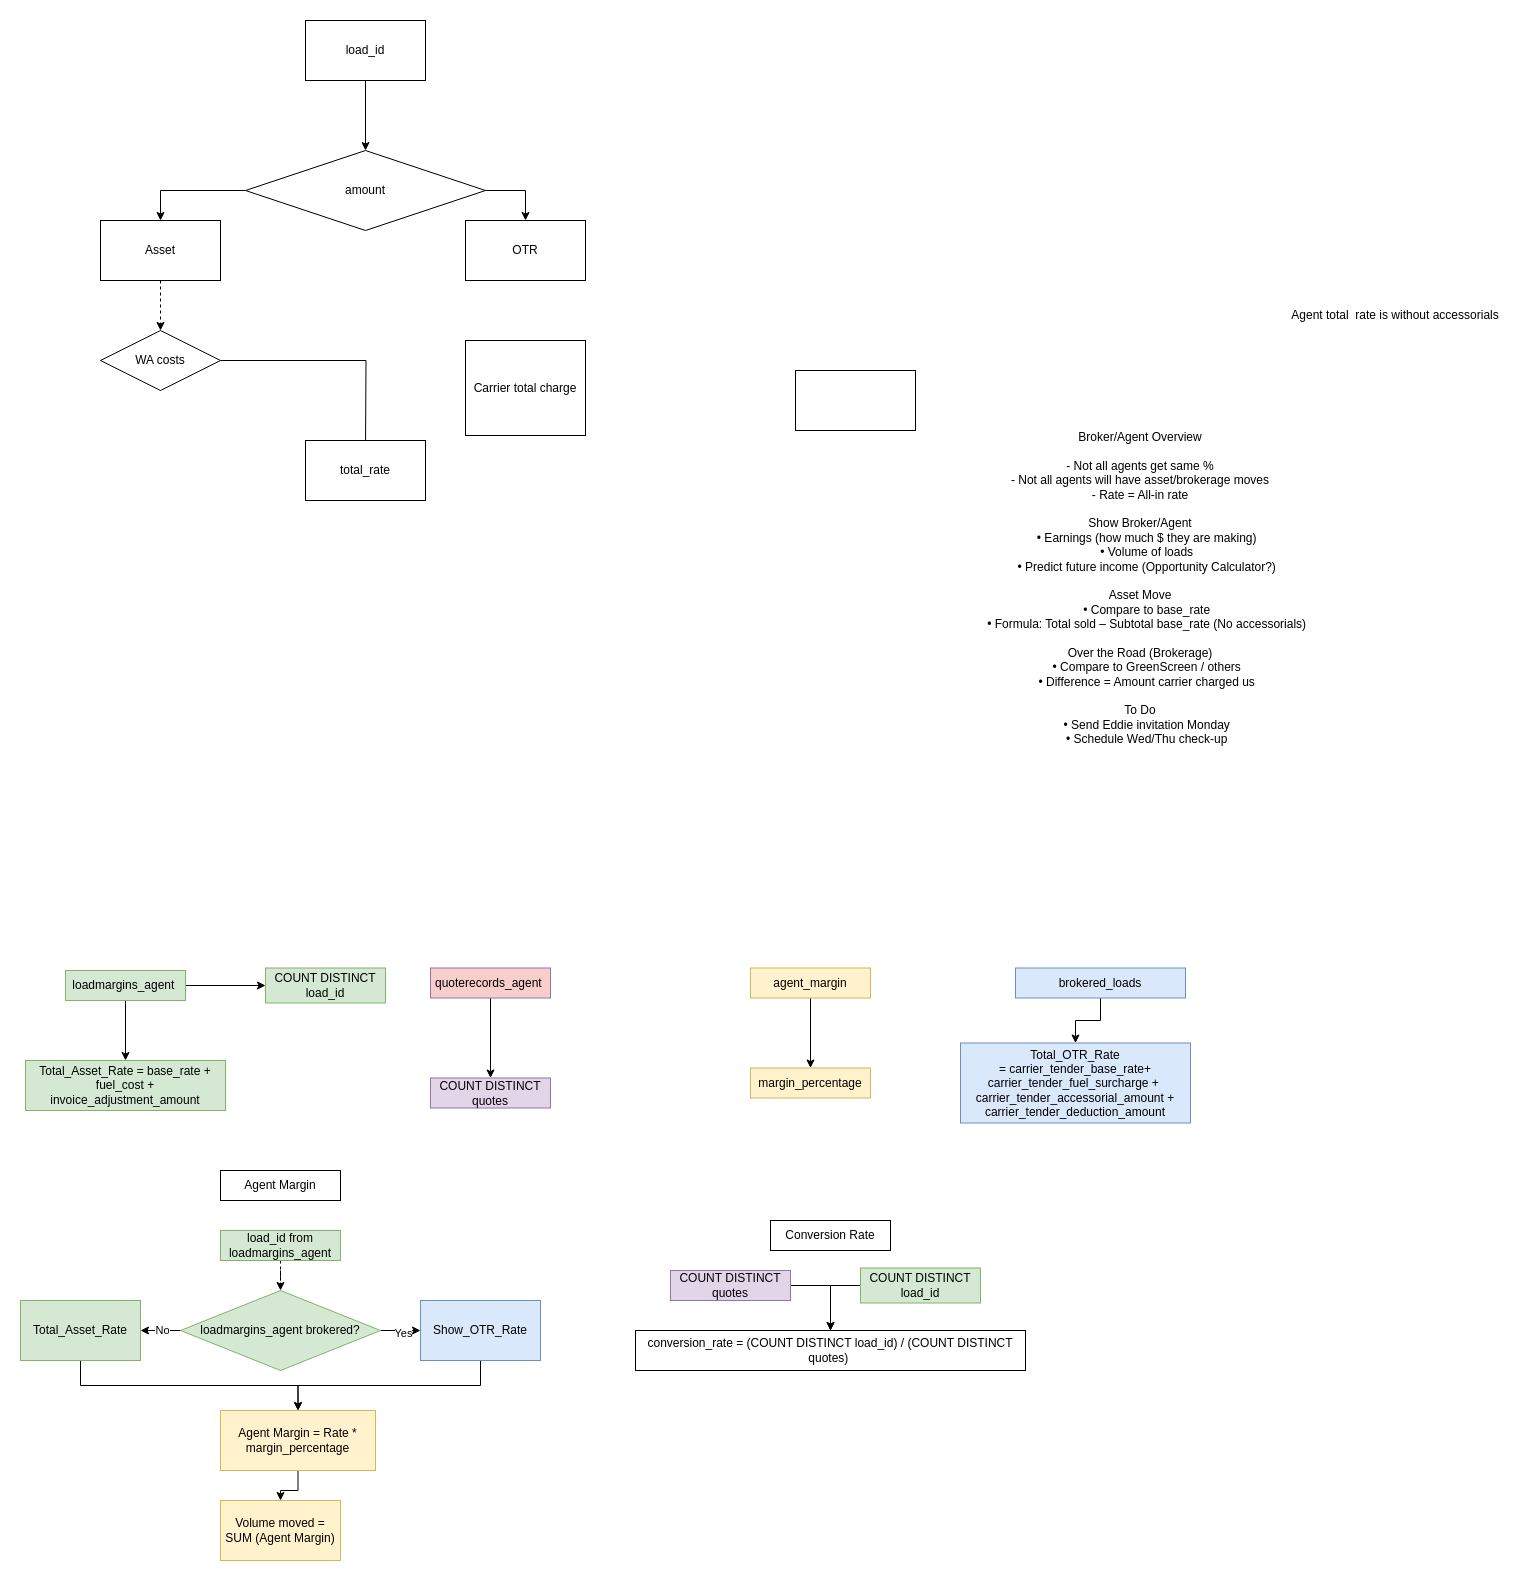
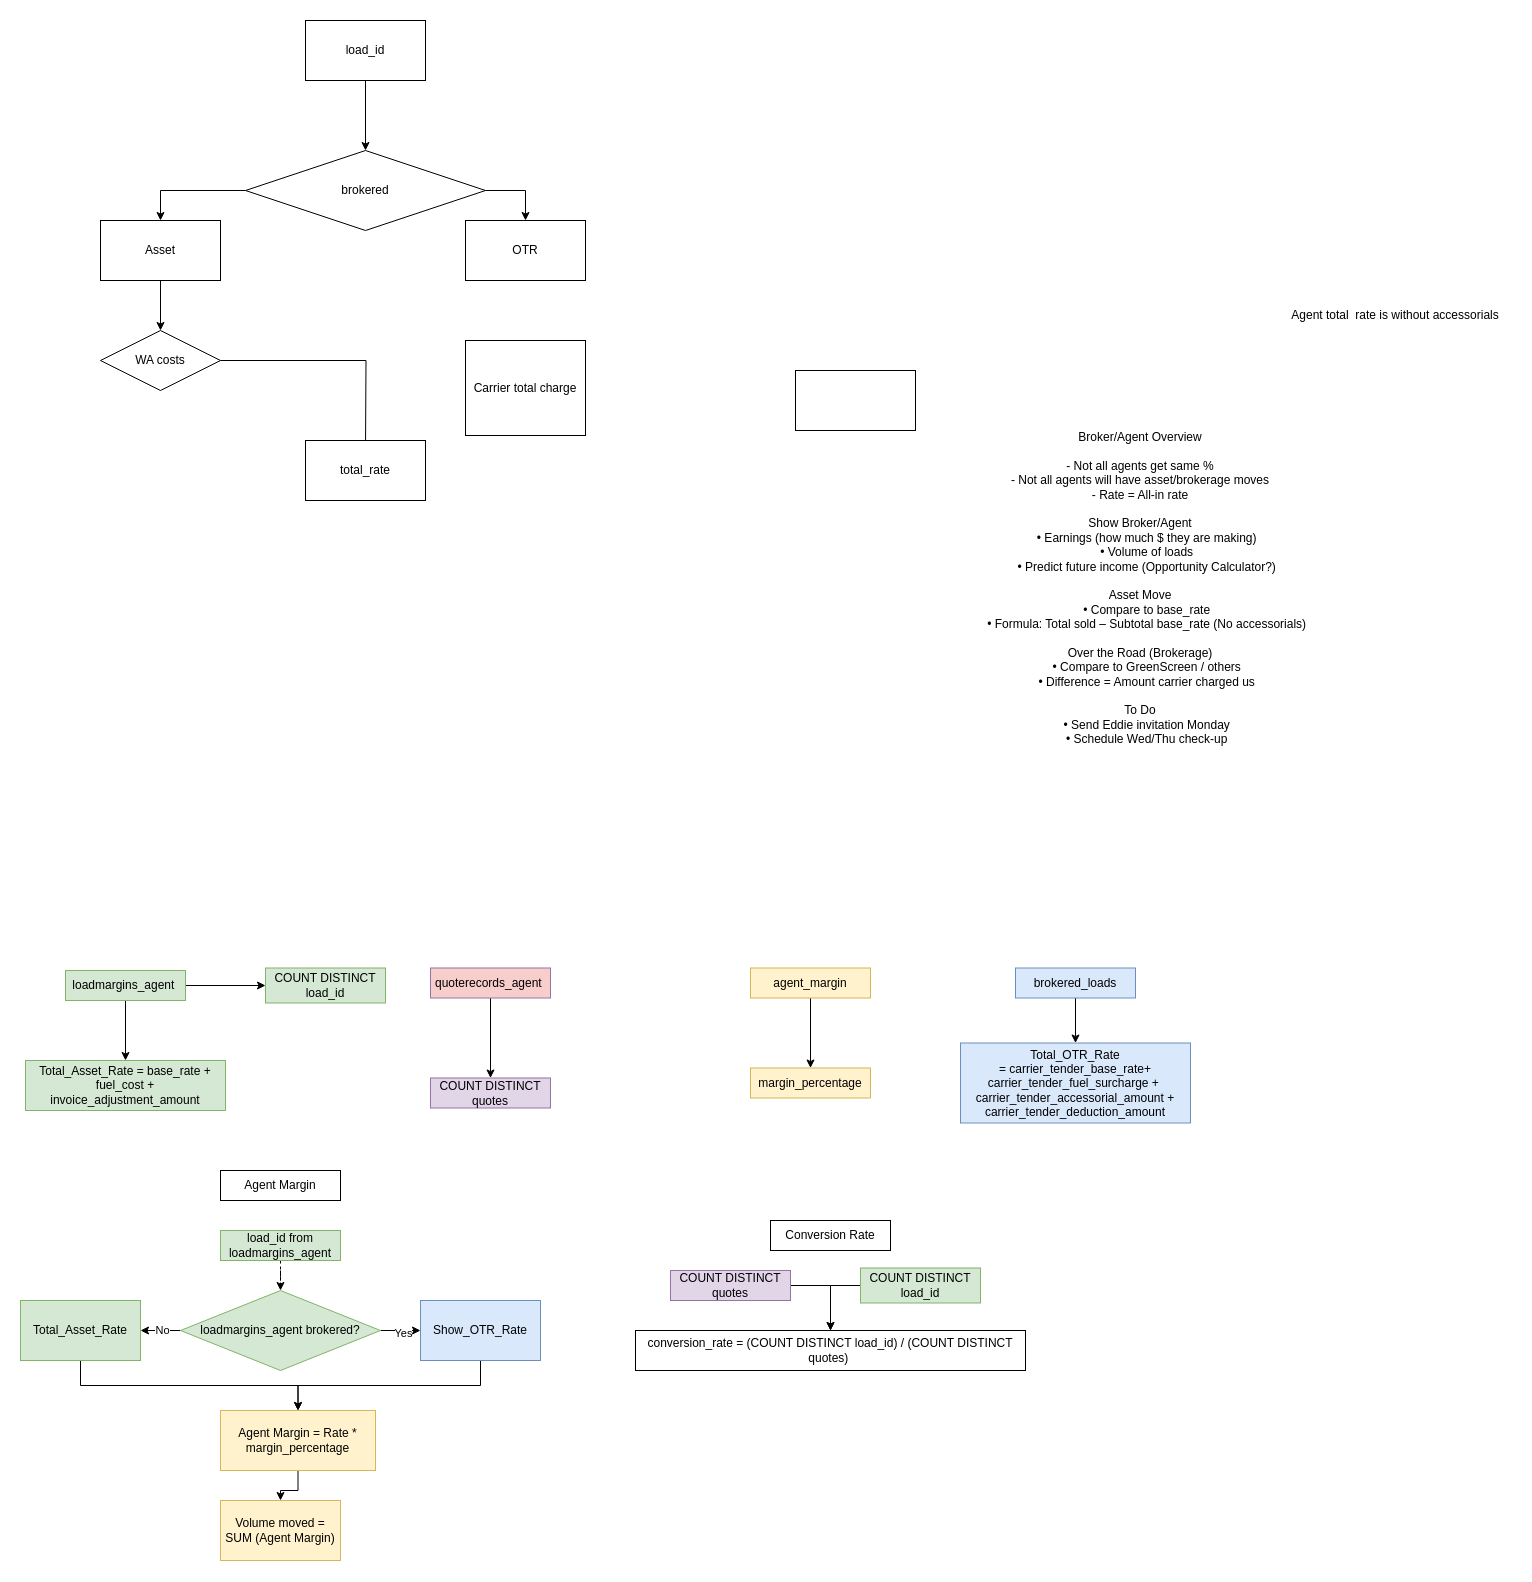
  <mxCell id="0" />
  <mxCell id="1" parent="0" />
  <mxCell id="2" value="" style="edgeStyle=orthogonalEdgeStyle;rounded=0;orthogonalLoop=1;jettySize=auto;html=1;" parent="1" source="4" target="12" edge="1"><mxGeometry relative="1" as="geometry" /></mxCell>
  <mxCell id="3" value="" style="edgeStyle=orthogonalEdgeStyle;rounded=0;orthogonalLoop=1;jettySize=auto;html=1;" parent="1" source="4" target="32" edge="1"><mxGeometry relative="1" as="geometry" /></mxCell>
  <mxCell id="4" value="loadmargins_agent&amp;nbsp;" style="rounded=0;whiteSpace=wrap;html=1;fillColor=#d5e8d4;strokeColor=#82b366;" parent="1" vertex="1"><mxGeometry x="65" y="970" width="120" height="30" as="geometry" /></mxCell>
  <mxCell id="5" value="" style="edgeStyle=orthogonalEdgeStyle;rounded=0;orthogonalLoop=1;jettySize=auto;html=1;" parent="1" source="6" target="29" edge="1"><mxGeometry relative="1" as="geometry" /></mxCell>
  <mxCell id="6" value="quoterecords_agent&amp;nbsp;" style="rounded=0;whiteSpace=wrap;html=1;fillColor=#f8cecc;strokeColor=#9673a6;" parent="1" vertex="1"><mxGeometry x="430" y="967.5" width="120" height="30" as="geometry" /></mxCell>
  <mxCell id="7" value="" style="edgeStyle=orthogonalEdgeStyle;rounded=0;orthogonalLoop=1;jettySize=auto;html=1;" parent="1" source="8" target="28" edge="1"><mxGeometry relative="1" as="geometry" /></mxCell>
  <mxCell id="8" value="agent_margin" style="rounded=0;whiteSpace=wrap;html=1;fillColor=#fff2cc;strokeColor=#d6b656;" parent="1" vertex="1"><mxGeometry x="750" y="967.5" width="120" height="30" as="geometry" /></mxCell>
  <mxCell id="9" value="" style="edgeStyle=orthogonalEdgeStyle;rounded=0;orthogonalLoop=1;jettySize=auto;html=1;" parent="1" source="10" target="13" edge="1"><mxGeometry relative="1" as="geometry" /></mxCell>
- <mxCell id="10" value="brokered_loads" style="rounded=0;whiteSpace=wrap;html=1;fillColor=#dae8fc;strokeColor=#6c8ebf;" parent="1" vertex="1"><mxGeometry x="1015" y="967.5" width="170" height="30" as="geometry" /></mxCell>
+ <mxCell id="10" value="brokered_loads" style="rounded=0;whiteSpace=wrap;html=1;fillColor=#dae8fc;strokeColor=#6c8ebf;" parent="1" vertex="1"><mxGeometry x="1015" y="967.5" width="120" height="30" as="geometry" /></mxCell>
  <mxCell id="11" value="Agent total&amp;nbsp; rate is without accessorials" style="text;html=1;align=center;verticalAlign=middle;whiteSpace=wrap;rounded=0;" parent="1" vertex="1"><mxGeometry x="1280" y="300" width="230" height="30" as="geometry" /></mxCell>
  <mxCell id="12" value="Total_Asset_Rate =&amp;nbsp;base_rate + fuel_cost + invoice_adjustment_amount" style="rounded=0;whiteSpace=wrap;html=1;fillColor=#d5e8d4;strokeColor=#82b366;" parent="1" vertex="1"><mxGeometry x="25" y="1060" width="200" height="50" as="geometry" /></mxCell>
  <mxCell id="13" value="Total_OTR_Rate =&amp;nbsp;carrier_tender_base_rate+ carrier_tender_fuel_surcharge +&amp;nbsp; carrier_tender_accessorial_amount + carrier_tender_deduction_amount" style="rounded=0;whiteSpace=wrap;html=1;fillColor=#dae8fc;strokeColor=#6c8ebf;" parent="1" vertex="1"><mxGeometry x="960" y="1042.5" width="230" height="80" as="geometry" /></mxCell>
  <mxCell id="14" value="Agent Margin" style="rounded=0;whiteSpace=wrap;html=1;" parent="1" vertex="1"><mxGeometry x="220" y="1170" width="120" height="30" as="geometry" /></mxCell>
  <mxCell id="15" value="" style="edgeStyle=orthogonalEdgeStyle;rounded=0;orthogonalLoop=1;jettySize=auto;html=1;dashed=1;" parent="1" source="16" target="21" edge="1"><mxGeometry relative="1" as="geometry" /></mxCell>
  <mxCell id="16" value="load_id from loadmargins_agent" style="rounded=0;whiteSpace=wrap;html=1;fillColor=#d5e8d4;strokeColor=#82b366;" parent="1" vertex="1"><mxGeometry x="220" y="1230" width="120" height="30" as="geometry" /></mxCell>
  <mxCell id="17" value="" style="edgeStyle=orthogonalEdgeStyle;rounded=0;orthogonalLoop=1;jettySize=auto;html=1;" parent="1" source="21" target="23" edge="1"><mxGeometry relative="1" as="geometry" /></mxCell>
  <mxCell id="18" value="Yes" style="edgeLabel;html=1;align=center;verticalAlign=middle;resizable=0;points=[];" parent="17" vertex="1" connectable="0"><mxGeometry x="0.1" y="-2" relative="1" as="geometry"><mxPoint as="offset" /></mxGeometry></mxCell>
  <mxCell id="19" value="" style="edgeStyle=orthogonalEdgeStyle;rounded=0;orthogonalLoop=1;jettySize=auto;html=1;" parent="1" source="21" target="25" edge="1"><mxGeometry relative="1" as="geometry" /></mxCell>
  <mxCell id="20" value="No" style="edgeLabel;html=1;align=center;verticalAlign=middle;resizable=0;points=[];" parent="19" vertex="1" connectable="0"><mxGeometry x="-0.033" y="-1" relative="1" as="geometry"><mxPoint as="offset" /></mxGeometry></mxCell>
  <mxCell id="21" value="loadmargins_agent brokered?" style="rhombus;whiteSpace=wrap;html=1;rounded=0;fillColor=#d5e8d4;strokeColor=#82b366;" parent="1" vertex="1"><mxGeometry x="180" y="1290" width="200" height="80" as="geometry" /></mxCell>
  <mxCell id="22" style="edgeStyle=orthogonalEdgeStyle;rounded=0;orthogonalLoop=1;jettySize=auto;html=1;exitX=0.5;exitY=1;exitDx=0;exitDy=0;entryX=0.5;entryY=0;entryDx=0;entryDy=0;" parent="1" source="23" target="27" edge="1"><mxGeometry relative="1" as="geometry"><mxPoint x="280" y="1460" as="targetPoint" /></mxGeometry></mxCell>
  <mxCell id="23" value="Show_OTR_Rate" style="whiteSpace=wrap;html=1;rounded=0;fillColor=#dae8fc;strokeColor=#6c8ebf;" parent="1" vertex="1"><mxGeometry x="420" y="1300" width="120" height="60" as="geometry" /></mxCell>
  <mxCell id="24" style="edgeStyle=orthogonalEdgeStyle;rounded=0;orthogonalLoop=1;jettySize=auto;html=1;exitX=0.5;exitY=1;exitDx=0;exitDy=0;entryX=0.5;entryY=0;entryDx=0;entryDy=0;" parent="1" source="25" target="27" edge="1"><mxGeometry relative="1" as="geometry" /></mxCell>
  <mxCell id="25" value="Total_Asset_Rate" style="whiteSpace=wrap;html=1;rounded=0;fillColor=#d5e8d4;strokeColor=#82b366;" parent="1" vertex="1"><mxGeometry x="20" y="1300" width="120" height="60" as="geometry" /></mxCell>
  <mxCell id="26" value="" style="edgeStyle=orthogonalEdgeStyle;rounded=0;orthogonalLoop=1;jettySize=auto;html=1;" parent="1" source="27" target="38" edge="1"><mxGeometry relative="1" as="geometry" /></mxCell>
  <mxCell id="27" value="Agent Margin = Rate * margin_percentage" style="rounded=0;whiteSpace=wrap;html=1;fillColor=#fff2cc;strokeColor=#d6b656;" parent="1" vertex="1"><mxGeometry x="220" y="1410" width="155" height="60" as="geometry" /></mxCell>
  <mxCell id="28" value="margin_percentage" style="rounded=0;whiteSpace=wrap;html=1;fillColor=#fff2cc;strokeColor=#d6b656;" parent="1" vertex="1"><mxGeometry x="750" y="1067.5" width="120" height="30" as="geometry" /></mxCell>
  <mxCell id="29" value="COUNT DISTINCT quotes" style="rounded=0;whiteSpace=wrap;html=1;fillColor=#e1d5e7;strokeColor=#9673a6;" parent="1" vertex="1"><mxGeometry x="430" y="1077.5" width="120" height="30" as="geometry" /></mxCell>
  <mxCell id="30" value="Conversion Rate" style="rounded=0;whiteSpace=wrap;html=1;" parent="1" vertex="1"><mxGeometry x="770" y="1220" width="120" height="30" as="geometry" /></mxCell>
  <mxCell id="31" value="&lt;div&gt;Broker/Agent Overview&lt;/div&gt;&lt;div&gt;&lt;br&gt;&lt;/div&gt;&lt;div&gt;- Not all agents get same %&lt;/div&gt;&lt;div&gt;- Not all agents will have asset/brokerage moves&lt;/div&gt;&lt;div&gt;- Rate = All-in rate&lt;/div&gt;&lt;div&gt;&lt;br&gt;&lt;/div&gt;&lt;div&gt;Show Broker/Agent&lt;/div&gt;&lt;div&gt;&amp;nbsp; &amp;nbsp; • Earnings (how much $ they are making)&lt;/div&gt;&lt;div&gt;&amp;nbsp; &amp;nbsp; • Volume of loads&lt;/div&gt;&lt;div&gt;&amp;nbsp; &amp;nbsp; • Predict future income (Opportunity Calculator?)&lt;/div&gt;&lt;div&gt;&lt;br&gt;&lt;/div&gt;&lt;div&gt;Asset Move&lt;/div&gt;&lt;div&gt;&amp;nbsp; &amp;nbsp; • Compare to base_rate&lt;/div&gt;&lt;div&gt;&amp;nbsp; &amp;nbsp; • Formula: Total sold – Subtotal base_rate (No accessorials)&lt;/div&gt;&lt;div&gt;&lt;br&gt;&lt;/div&gt;&lt;div&gt;Over the Road (Brokerage)&lt;/div&gt;&lt;div&gt;&amp;nbsp; &amp;nbsp; • Compare to GreenScreen / others&lt;/div&gt;&lt;div&gt;&amp;nbsp; &amp;nbsp; • Difference = Amount carrier charged us&lt;/div&gt;&lt;div&gt;&lt;br&gt;&lt;/div&gt;&lt;div&gt;To Do&lt;/div&gt;&lt;div&gt;&amp;nbsp; &amp;nbsp; • Send Eddie invitation Monday&lt;/div&gt;&lt;div&gt;&amp;nbsp; &amp;nbsp; • Schedule Wed/Thu check-up&lt;/div&gt;&lt;div&gt;&lt;br&gt;&lt;/div&gt;" style="text;html=1;align=center;verticalAlign=middle;whiteSpace=wrap;rounded=0;" parent="1" vertex="1"><mxGeometry x="895" y="380" width="490" height="430" as="geometry" /></mxCell>
  <mxCell id="32" value="COUNT DISTINCT load_id" style="whiteSpace=wrap;html=1;fillColor=#d5e8d4;strokeColor=#82b366;rounded=0;" parent="1" vertex="1"><mxGeometry x="265" y="967.5" width="120" height="35" as="geometry" /></mxCell>
  <mxCell id="33" style="edgeStyle=orthogonalEdgeStyle;rounded=0;orthogonalLoop=1;jettySize=auto;html=1;exitX=1;exitY=0.5;exitDx=0;exitDy=0;entryX=0.5;entryY=0;entryDx=0;entryDy=0;" parent="1" source="34" target="37" edge="1"><mxGeometry relative="1" as="geometry"><mxPoint x="830" y="1330" as="targetPoint" /></mxGeometry></mxCell>
  <mxCell id="34" value="COUNT DISTINCT quotes" style="rounded=0;whiteSpace=wrap;html=1;fillColor=#e1d5e7;strokeColor=#9673a6;" parent="1" vertex="1"><mxGeometry x="670" y="1270" width="120" height="30" as="geometry" /></mxCell>
  <mxCell id="35" style="edgeStyle=orthogonalEdgeStyle;rounded=0;orthogonalLoop=1;jettySize=auto;html=1;exitX=0;exitY=0.5;exitDx=0;exitDy=0;entryX=0.5;entryY=0;entryDx=0;entryDy=0;" parent="1" source="36" target="37" edge="1"><mxGeometry relative="1" as="geometry"><mxPoint x="830" y="1330" as="targetPoint" /></mxGeometry></mxCell>
  <mxCell id="36" value="COUNT DISTINCT load_id" style="whiteSpace=wrap;html=1;fillColor=#d5e8d4;strokeColor=#82b366;rounded=0;" parent="1" vertex="1"><mxGeometry x="860" y="1267.5" width="120" height="35" as="geometry" /></mxCell>
  <mxCell id="37" value="conversion_rate = (COUNT DISTINCT load_id) / (COUNT DISTINCT quotes)&amp;nbsp;" style="rounded=0;whiteSpace=wrap;html=1;" parent="1" vertex="1"><mxGeometry x="635" y="1330" width="390" height="40" as="geometry" /></mxCell>
  <mxCell id="38" value="Volume moved = SUM (Agent Margin)" style="rounded=0;whiteSpace=wrap;html=1;fillColor=#fff2cc;strokeColor=#d6b656;" parent="1" vertex="1"><mxGeometry x="220" y="1500" width="120" height="60" as="geometry" /></mxCell>
  <mxCell id="39" value="OTR" style="rounded=0;whiteSpace=wrap;html=1;" parent="1" vertex="1"><mxGeometry x="465" y="220" width="120" height="60" as="geometry" /></mxCell>
- <mxCell id="40" style="edgeStyle=orthogonalEdgeStyle;rounded=0;orthogonalLoop=1;jettySize=auto;html=1;dashed=1;" parent="1" source="41" target="45" edge="1"><mxGeometry relative="1" as="geometry" /></mxCell>
+ <mxCell id="40" style="edgeStyle=orthogonalEdgeStyle;rounded=0;orthogonalLoop=1;jettySize=auto;html=1;" parent="1" source="41" target="45" edge="1"><mxGeometry relative="1" as="geometry" /></mxCell>
  <mxCell id="41" value="Asset" style="rounded=0;whiteSpace=wrap;html=1;" parent="1" vertex="1"><mxGeometry x="100" y="220" width="120" height="60" as="geometry" /></mxCell>
  <mxCell id="42" value="" style="rounded=0;whiteSpace=wrap;html=1;" parent="1" vertex="1"><mxGeometry x="795" y="370" width="120" height="60" as="geometry" /></mxCell>
  <mxCell id="43" value="" style="rounded=0;whiteSpace=wrap;html=1;" parent="1" vertex="1"><mxGeometry x="795" y="370" width="120" height="60" as="geometry" /></mxCell>
  <mxCell id="44" style="edgeStyle=orthogonalEdgeStyle;rounded=0;orthogonalLoop=1;jettySize=auto;html=1;" parent="1" source="45" edge="1"><mxGeometry relative="1" as="geometry"><mxPoint x="365" y="450" as="targetPoint" /></mxGeometry></mxCell>
  <mxCell id="45" value="WA costs" style="rhombus;whiteSpace=wrap;html=1;" parent="1" vertex="1"><mxGeometry x="100" y="330" width="120" height="60" as="geometry" /></mxCell>
  <mxCell id="46" value="" style="rounded=0;whiteSpace=wrap;html=1;" parent="1" vertex="1"><mxGeometry x="795" y="370" width="120" height="60" as="geometry" /></mxCell>
  <mxCell id="47" value="Carrier total charge" style="rounded=0;whiteSpace=wrap;html=1;" parent="1" vertex="1"><mxGeometry x="465" y="340" width="120" height="95" as="geometry" /></mxCell>
  <mxCell id="48" style="edgeStyle=orthogonalEdgeStyle;rounded=0;orthogonalLoop=1;jettySize=auto;html=1;entryX=0.5;entryY=0;entryDx=0;entryDy=0;" parent="1" source="50" target="41" edge="1"><mxGeometry relative="1" as="geometry" /></mxCell>
  <mxCell id="49" style="edgeStyle=orthogonalEdgeStyle;rounded=0;orthogonalLoop=1;jettySize=auto;html=1;entryX=0.5;entryY=0;entryDx=0;entryDy=0;exitX=1;exitY=0.5;exitDx=0;exitDy=0;" parent="1" source="50" target="39" edge="1"><mxGeometry relative="1" as="geometry" /></mxCell>
- <mxCell id="50" value="amount" style="rhombus;whiteSpace=wrap;html=1;" parent="1" vertex="1"><mxGeometry x="245" y="150" width="240" height="80" as="geometry" /></mxCell>
+ <mxCell id="50" value="brokered" style="rhombus;whiteSpace=wrap;html=1;" parent="1" vertex="1"><mxGeometry x="245" y="150" width="240" height="80" as="geometry" /></mxCell>
  <mxCell id="51" value="total_rate" style="whiteSpace=wrap;html=1;" parent="1" vertex="1"><mxGeometry x="305" y="440" width="120" height="60" as="geometry" /></mxCell>
  <mxCell id="52" style="edgeStyle=orthogonalEdgeStyle;rounded=0;orthogonalLoop=1;jettySize=auto;html=1;entryX=0.5;entryY=0;entryDx=0;entryDy=0;" parent="1" source="53" target="50" edge="1"><mxGeometry relative="1" as="geometry" /></mxCell>
  <mxCell id="53" value="load_id" style="rounded=0;whiteSpace=wrap;html=1;" parent="1" vertex="1"><mxGeometry x="305" y="20" width="120" height="60" as="geometry" /></mxCell>
